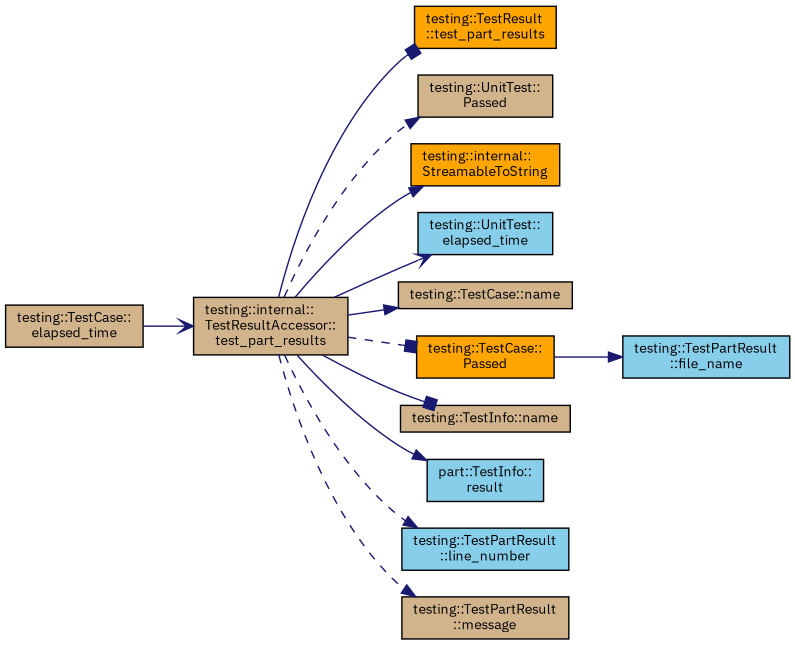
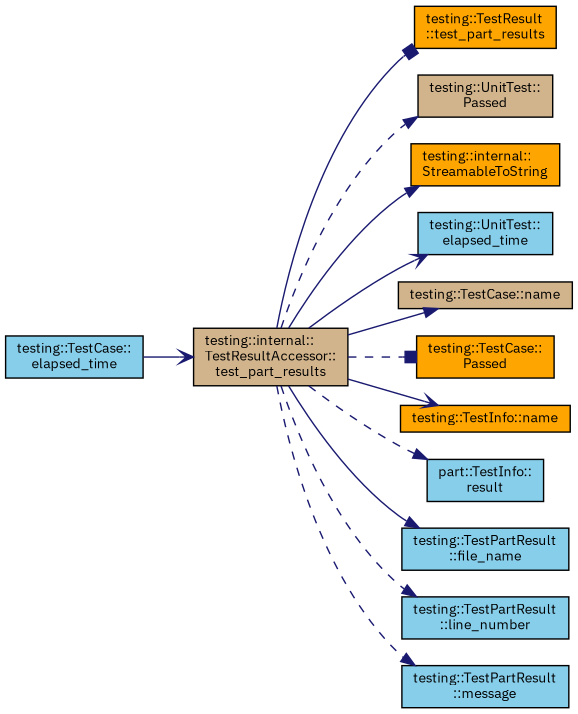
  digraph {
    fontname="IBM Plex Sans"
    rankdir=LR
    node [color=black fillcolor=skyblue fontname="IBM Plex Sans" fontsize=10 shape=record style=filled]
    edge [arrowhead=normal color=midnightblue fontname="IBM Plex Sans" fontsize=10 labelfontname=Helvetica labelfontsize=10 style=solid]
    n1 [fillcolor=tan fontcolor=black height=0.2 label="testing::internal::\lTestResultAccessor::\ltest_part_results" width=0.4]
    n2 [fillcolor=orange height=0.2 label="testing::TestResult\l::test_part_results" width=0.4]
    n3 [fillcolor=tan height=0.2 label="testing::UnitTest::\lPassed" width=0.4]
    n4 [fillcolor=orange height=0.2 label="testing::internal::\lStreamableToString" width=0.4]
    n5 [height=0.2 label="testing::UnitTest::\lelapsed_time" width=0.4]
    n6 [fillcolor=tan height=0.2 label="testing::TestCase::name" width=0.4]
    n7 [fillcolor=orange height=0.2 label="testing::TestCase::\lPassed" width=0.4]
-   n8 [fillcolor=tan height=0.2 label="testing::TestInfo::name" width=0.4]
+   n8 [fillcolor=orange height=0.2 label="testing::TestInfo::name" width=0.4]
    n9 [height=0.2 label="part::TestInfo::\lresult" width=0.4]
    n10 [height=0.2 label="testing::TestPartResult\l::file_name" width=0.4]
    n11 [height=0.2 label="testing::TestPartResult\l::line_number" width=0.4]
-   n12 [fillcolor=tan height=0.2 label="testing::TestPartResult\l::message" width=0.4]
-   n13 [fillcolor=tan height=0.2 label="testing::TestCase::\lelapsed_time" width=0.4]
+   n12 [height=0.2 label="testing::TestPartResult\l::message" width=0.4]
+   n13 [height=0.2 label="testing::TestCase::\lelapsed_time" width=0.4]
    n1 -> n2 [arrowhead=box]
    n1 -> n3 [style=dashed]
    n1 -> n4
    n1 -> n5 [arrowhead=vee]
    n1 -> n6
    n1 -> n7 [arrowhead=box style=dashed]
-   n1 -> n8 [arrowhead=box]
-   n1 -> n9
-   n7 -> n10
+   n1 -> n8 [arrowhead=vee]
+   n1 -> n9 [style=dashed]
+   n1 -> n10
    n1 -> n11 [style=dashed]
    n1 -> n12 [style=dashed]
    n13 -> n1 [arrowhead=vee]
  }
